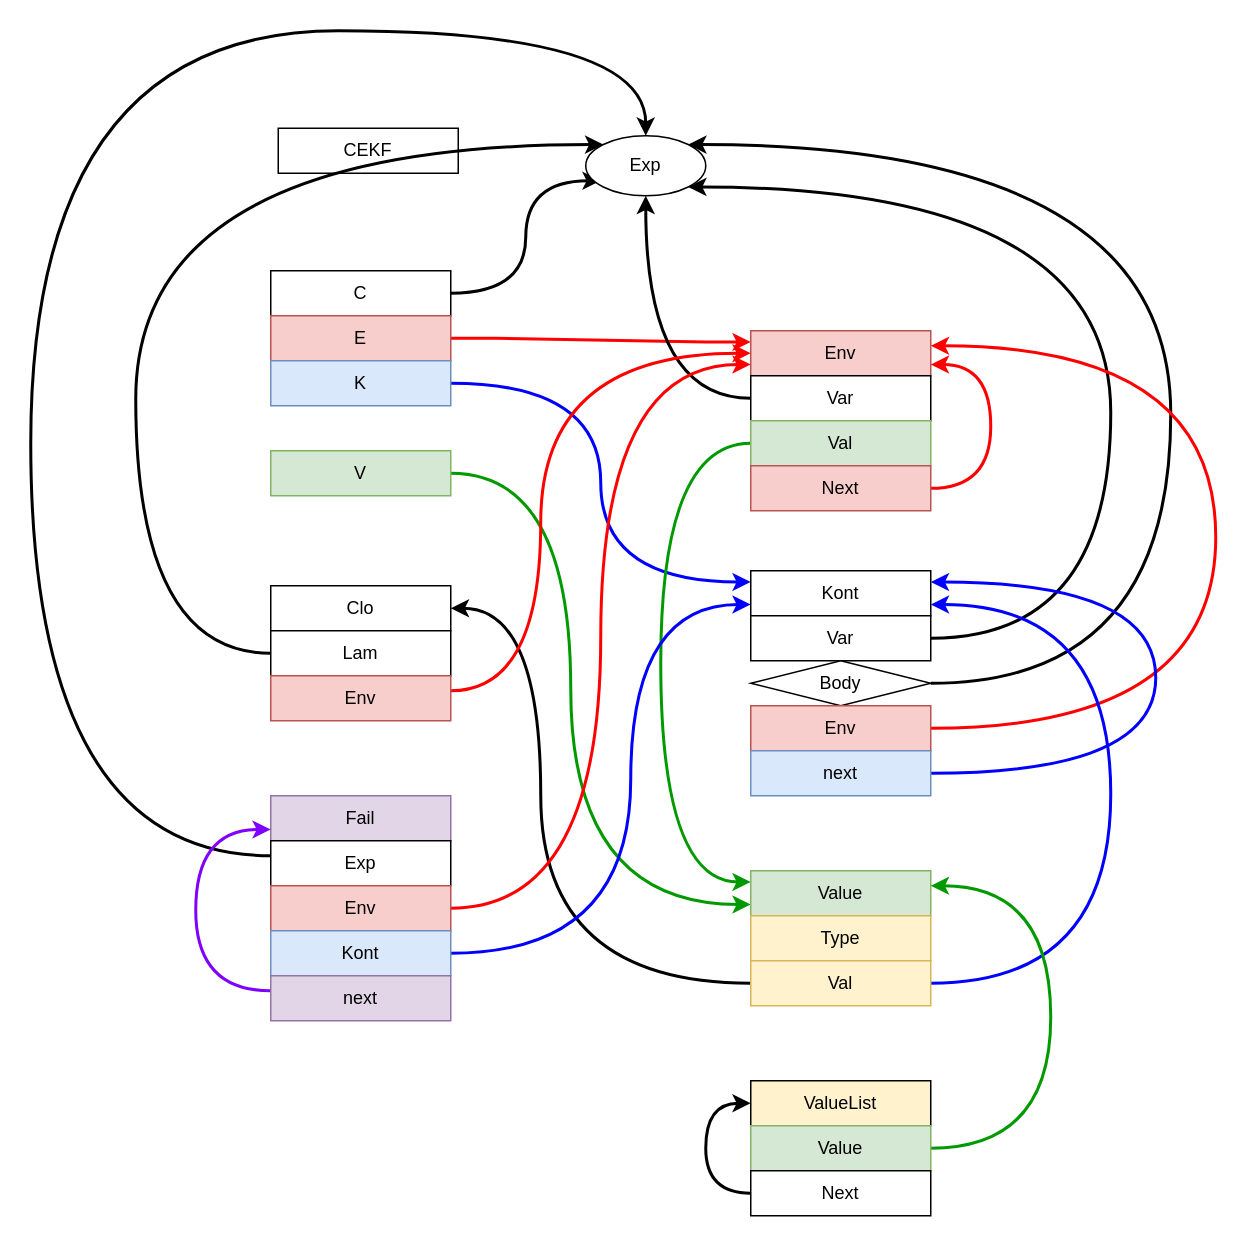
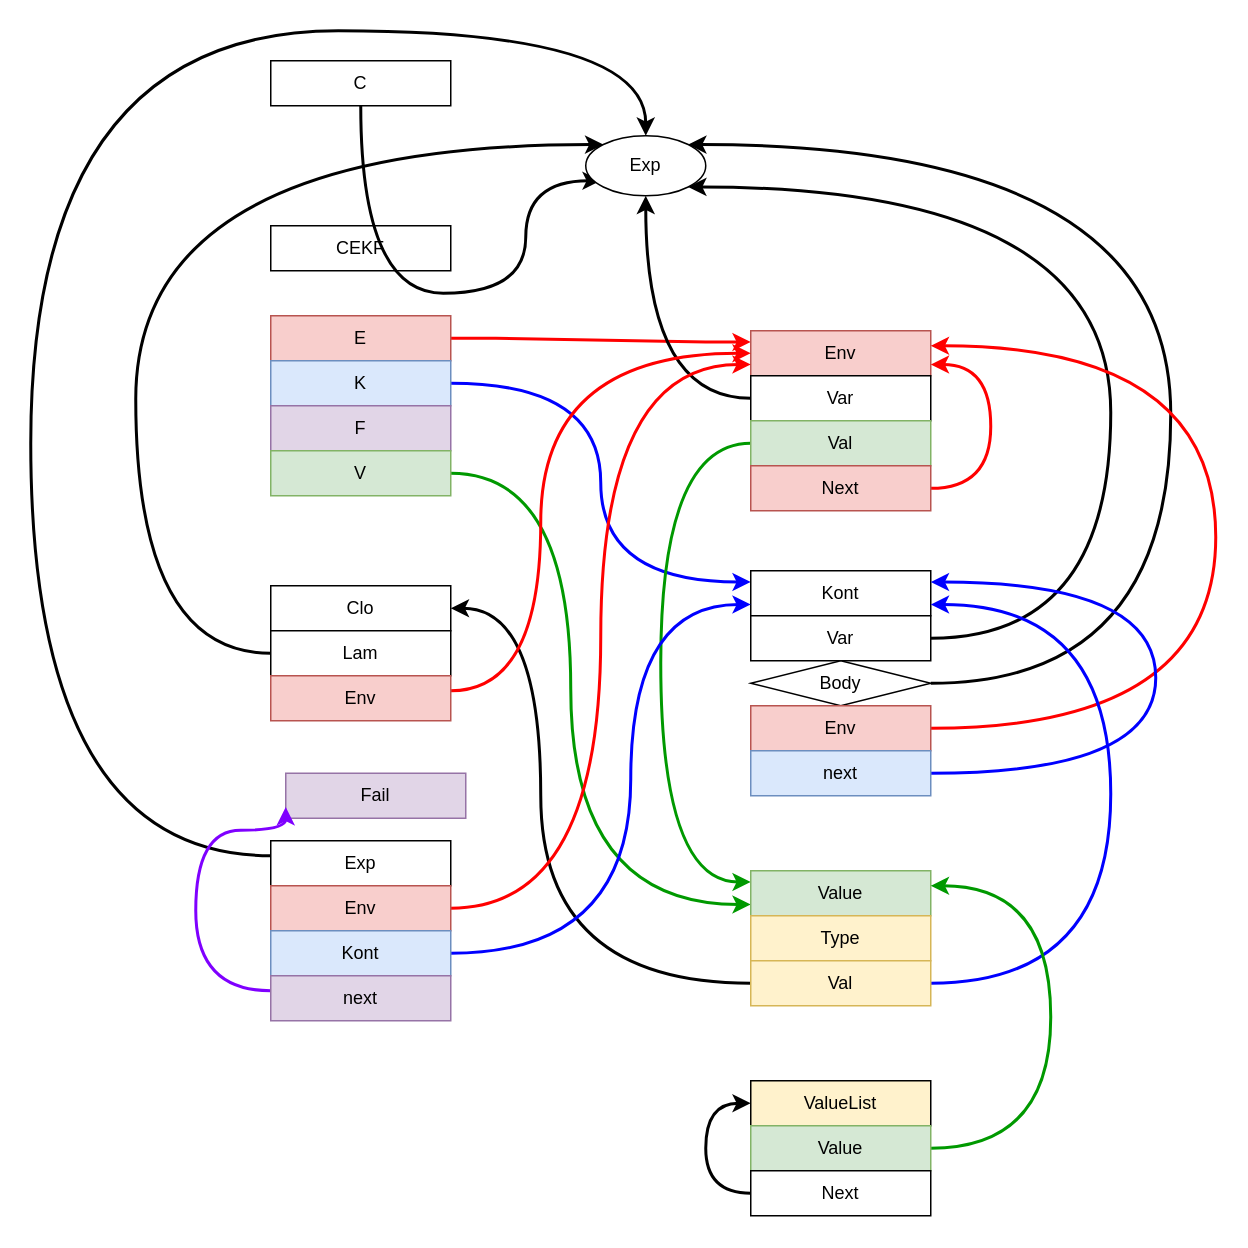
  <mxCell id="0" />
  <mxCell id="1" parent="0" />
- <mxCell id="2" value="CEKF" style="rounded=0;whiteSpace=wrap;html=1;" vertex="1" parent="1"><mxGeometry x="185" y="85" width="120" height="30" as="geometry" /></mxCell>
+ <mxCell id="2" value="CEKF" style="rounded=0;whiteSpace=wrap;html=1;" vertex="1" parent="1"><mxGeometry y="150" width="120" height="30" as="geometry" x="180" /></mxCell>
  <mxCell id="3" style="edgeStyle=orthogonalEdgeStyle;rounded=0;orthogonalLoop=1;jettySize=auto;html=1;curved=1;strokeWidth=2;" edge="1" parent="1" source="4"><mxGeometry relative="1" as="geometry"><mxPoint x="400" y="120" as="targetPoint" /><Array as="points"><mxPoint x="350" y="195" /><mxPoint x="350" y="120" /></Array></mxGeometry></mxCell>
- <mxCell id="4" value="C" style="rounded=0;whiteSpace=wrap;html=1;" vertex="1" parent="1"><mxGeometry y="180" width="120" height="30" as="geometry" x="180" /></mxCell>
+ <mxCell id="4" value="C" style="rounded=0;whiteSpace=wrap;html=1;" vertex="1" parent="1"><mxGeometry x="180" y="40" width="120" height="30" as="geometry" /></mxCell>
  <mxCell id="5" style="edgeStyle=entityRelationEdgeStyle;rounded=0;orthogonalLoop=1;jettySize=auto;html=1;entryX=0;entryY=0.25;entryDx=0;entryDy=0;strokeWidth=2;strokeColor=#FF0000;" edge="1" parent="1" source="6" target="11"><mxGeometry relative="1" as="geometry" /></mxCell>
  <mxCell id="6" value="E" style="rounded=0;whiteSpace=wrap;html=1;fillColor=#f8cecc;strokeColor=#b85450;" vertex="1" parent="1"><mxGeometry y="210" width="120" height="30" as="geometry" x="180" /></mxCell>
  <mxCell id="7" style="edgeStyle=orthogonalEdgeStyle;rounded=0;orthogonalLoop=1;jettySize=auto;html=1;entryX=0;entryY=0.25;entryDx=0;entryDy=0;strokeColor=#0000FF;strokeWidth=2;jumpStyle=arc;curved=1;" edge="1" parent="1" source="8" target="18"><mxGeometry relative="1" as="geometry"><mxPoint x="500" y="415" as="targetPoint" /></mxGeometry></mxCell>
  <mxCell id="8" value="K" style="rounded=0;whiteSpace=wrap;html=1;fillColor=#dae8fc;strokeColor=#6c8ebf;" vertex="1" parent="1"><mxGeometry y="240" width="120" height="30" as="geometry" x="180" /></mxCell>
+ <mxCell id="9" value="F" style="rounded=0;whiteSpace=wrap;html=1;fillColor=#e1d5e7;strokeColor=#9673a6;" vertex="1" parent="1"><mxGeometry y="270" width="120" height="30" as="geometry" x="180" /></mxCell>
  <mxCell id="10" value="Exp" style="ellipse;whiteSpace=wrap;html=1;" vertex="1" parent="1"><mxGeometry x="390" y="90" width="80" height="40" as="geometry" /></mxCell>
  <mxCell id="11" value="Env" style="rounded=0;whiteSpace=wrap;html=1;fillColor=#f8cecc;strokeColor=#b85450;" vertex="1" parent="1"><mxGeometry x="500" y="220" width="120" height="30" as="geometry" /></mxCell>
  <mxCell id="12" style="edgeStyle=orthogonalEdgeStyle;rounded=0;orthogonalLoop=1;jettySize=auto;html=1;entryX=0;entryY=0.25;entryDx=0;entryDy=0;strokeColor=#009900;strokeWidth=2;jumpStyle=arc;curved=1;" edge="1" parent="1" source="15" target="29"><mxGeometry relative="1" as="geometry"><Array as="points"><mxPoint x="440" y="295" /><mxPoint x="440" y="588" /></Array></mxGeometry></mxCell>
  <mxCell id="13" style="edgeStyle=orthogonalEdgeStyle;rounded=0;orthogonalLoop=1;jettySize=auto;html=1;entryX=0.5;entryY=1;entryDx=0;entryDy=0;curved=1;strokeWidth=2;" edge="1" parent="1" source="14" target="10"><mxGeometry relative="1" as="geometry"><Array as="points"><mxPoint x="430" y="265" /></Array></mxGeometry></mxCell>
  <mxCell id="14" value="Var" style="rounded=0;whiteSpace=wrap;html=1;" vertex="1" parent="1"><mxGeometry x="500" y="250" width="120" height="30" as="geometry" /></mxCell>
  <mxCell id="15" value="Val" style="rounded=0;whiteSpace=wrap;html=1;fillColor=#d5e8d4;strokeColor=#82b366;" vertex="1" parent="1"><mxGeometry x="500" y="280" width="120" height="30" as="geometry" /></mxCell>
  <mxCell id="16" style="edgeStyle=orthogonalEdgeStyle;rounded=0;orthogonalLoop=1;jettySize=auto;html=1;entryX=1;entryY=0.75;entryDx=0;entryDy=0;jumpStyle=arc;strokeColor=#FF0000;strokeWidth=2;curved=1;" edge="1" parent="1" source="17" target="11"><mxGeometry relative="1" as="geometry"><Array as="points"><mxPoint x="660" y="325" /><mxPoint x="660" y="243" /></Array></mxGeometry></mxCell>
  <mxCell id="17" value="Next" style="rounded=0;whiteSpace=wrap;html=1;fillColor=#f8cecc;strokeColor=#b85450;" vertex="1" parent="1"><mxGeometry x="500" y="310" width="120" height="30" as="geometry" /></mxCell>
  <mxCell id="18" value="Kont" style="rounded=0;whiteSpace=wrap;html=1;" vertex="1" parent="1"><mxGeometry x="500" y="380" width="120" height="30" as="geometry" /></mxCell>
  <mxCell id="19" style="edgeStyle=orthogonalEdgeStyle;rounded=0;orthogonalLoop=1;jettySize=auto;html=1;curved=1;strokeWidth=2;exitX=1;exitY=0.5;exitDx=0;exitDy=0;entryX=1;entryY=1;entryDx=0;entryDy=0;" edge="1" parent="1" source="20" target="10"><mxGeometry relative="1" as="geometry"><mxPoint x="520" y="180" as="targetPoint" /><Array as="points"><mxPoint x="740" y="425" /><mxPoint x="740" y="124" /></Array></mxGeometry></mxCell>
  <mxCell id="20" value="Var" style="rounded=0;whiteSpace=wrap;html=1;" vertex="1" parent="1"><mxGeometry x="500" y="410" width="120" height="30" as="geometry" /></mxCell>
  <mxCell id="21" style="edgeStyle=orthogonalEdgeStyle;rounded=0;orthogonalLoop=1;jettySize=auto;html=1;entryX=1;entryY=0;entryDx=0;entryDy=0;curved=1;strokeWidth=2;" edge="1" parent="1" source="22" target="10"><mxGeometry relative="1" as="geometry"><Array as="points"><mxPoint x="780" y="455" /><mxPoint x="780" y="96" /></Array></mxGeometry></mxCell>
  <mxCell id="22" value="Body" style="rhombus;whiteSpace=wrap;html=1;" vertex="1" parent="1"><mxGeometry x="500" y="440" width="120" height="30" as="geometry" /></mxCell>
  <mxCell id="23" style="edgeStyle=orthogonalEdgeStyle;rounded=0;orthogonalLoop=1;jettySize=auto;html=1;entryX=0;entryY=0.75;entryDx=0;entryDy=0;strokeColor=#009900;strokeWidth=2;curved=1;" edge="1" parent="1" source="24" target="29"><mxGeometry relative="1" as="geometry"><Array as="points"><mxPoint x="380" y="315" /><mxPoint x="380" y="603" /></Array></mxGeometry></mxCell>
  <mxCell id="24" value="V" style="rounded=0;whiteSpace=wrap;html=1;fillColor=#d5e8d4;strokeColor=#82b366;" vertex="1" parent="1"><mxGeometry y="300" width="120" height="30" as="geometry" x="180" /></mxCell>
  <mxCell id="25" style="edgeStyle=orthogonalEdgeStyle;rounded=0;orthogonalLoop=1;jettySize=auto;html=1;jumpStyle=arc;strokeColor=#FF0000;strokeWidth=2;curved=1;" edge="1" parent="1" source="26"><mxGeometry relative="1" as="geometry"><mxPoint x="620" y="230" as="targetPoint" /><Array as="points"><mxPoint x="810" y="485" /><mxPoint x="810" y="230" /></Array></mxGeometry></mxCell>
  <mxCell id="26" value="Env" style="rounded=0;whiteSpace=wrap;html=1;fillColor=#f8cecc;strokeColor=#b85450;" vertex="1" parent="1"><mxGeometry x="500" y="470" width="120" height="30" as="geometry" /></mxCell>
  <mxCell id="27" style="edgeStyle=orthogonalEdgeStyle;rounded=0;orthogonalLoop=1;jettySize=auto;html=1;entryX=1;entryY=0.25;entryDx=0;entryDy=0;jumpStyle=arc;strokeColor=#0000FF;strokeWidth=2;curved=1;" edge="1" parent="1" source="28" target="18"><mxGeometry relative="1" as="geometry"><mxPoint x="380" y="335" as="targetPoint" /><Array as="points"><mxPoint x="770" y="515" /><mxPoint x="770" y="388" /></Array></mxGeometry></mxCell>
  <mxCell id="28" value="next" style="rounded=0;whiteSpace=wrap;html=1;fillColor=#dae8fc;strokeColor=#6c8ebf;" vertex="1" parent="1"><mxGeometry x="500" y="500" width="120" height="30" as="geometry" /></mxCell>
  <mxCell id="29" value="Value" style="rounded=0;whiteSpace=wrap;html=1;fillColor=#d5e8d4;strokeColor=#82b366;" vertex="1" parent="1"><mxGeometry x="500" y="580" width="120" height="30" as="geometry" /></mxCell>
  <mxCell id="30" value="Type" style="rounded=0;whiteSpace=wrap;html=1;fillColor=#fff2cc;strokeColor=#d6b656;" vertex="1" parent="1"><mxGeometry x="500" y="610" width="120" height="30" as="geometry" /></mxCell>
  <mxCell id="31" style="edgeStyle=orthogonalEdgeStyle;rounded=0;orthogonalLoop=1;jettySize=auto;html=1;entryX=1;entryY=0.5;entryDx=0;entryDy=0;curved=1;strokeWidth=2;" edge="1" parent="1" source="33" target="34"><mxGeometry relative="1" as="geometry"><Array as="points"><mxPoint x="360" y="655" /><mxPoint x="360" y="405" /></Array></mxGeometry></mxCell>
  <mxCell id="32" style="edgeStyle=orthogonalEdgeStyle;rounded=0;orthogonalLoop=1;jettySize=auto;html=1;curved=1;strokeColor=#0000FF;strokeWidth=2;entryX=1;entryY=0.75;entryDx=0;entryDy=0;" edge="1" parent="1" source="33" target="18"><mxGeometry relative="1" as="geometry"><mxPoint x="750" y="430" as="targetPoint" /><Array as="points"><mxPoint x="740" y="655" /><mxPoint x="740" y="403" /></Array></mxGeometry></mxCell>
  <mxCell id="33" value="Val" style="rounded=0;whiteSpace=wrap;html=1;fillColor=#fff2cc;strokeColor=#d6b656;" vertex="1" parent="1"><mxGeometry x="500" y="640" width="120" height="30" as="geometry" /></mxCell>
  <mxCell id="34" value="Clo" style="rounded=0;whiteSpace=wrap;html=1;" vertex="1" parent="1"><mxGeometry y="390" width="120" height="30" as="geometry" x="180" /></mxCell>
  <mxCell id="35" value="ValueList" style="rounded=0;whiteSpace=wrap;html=1;fillColor=#fff2cc;" vertex="1" parent="1"><mxGeometry x="500" y="720" width="120" height="30" as="geometry" /></mxCell>
  <mxCell id="36" style="edgeStyle=orthogonalEdgeStyle;rounded=0;orthogonalLoop=1;jettySize=auto;html=1;strokeColor=#009900;strokeWidth=2;curved=1;" edge="1" parent="1" source="37"><mxGeometry relative="1" as="geometry"><mxPoint x="620" y="590" as="targetPoint" /><Array as="points"><mxPoint x="700" y="765" /><mxPoint x="700" y="590" /></Array></mxGeometry></mxCell>
  <mxCell id="37" value="Value" style="rounded=0;whiteSpace=wrap;html=1;fillColor=#d5e8d4;strokeColor=#82b366;" vertex="1" parent="1"><mxGeometry x="500" y="750" width="120" height="30" as="geometry" /></mxCell>
  <mxCell id="38" style="edgeStyle=orthogonalEdgeStyle;rounded=0;orthogonalLoop=1;jettySize=auto;html=1;entryX=0;entryY=0.5;entryDx=0;entryDy=0;strokeWidth=2;jumpStyle=arc;curved=1;" edge="1" parent="1" source="39" target="35"><mxGeometry relative="1" as="geometry"><Array as="points"><mxPoint x="470" y="795" /><mxPoint x="470" y="735" /></Array></mxGeometry></mxCell>
  <mxCell id="39" value="Next" style="rounded=0;whiteSpace=wrap;html=1;" vertex="1" parent="1"><mxGeometry x="500" y="780" width="120" height="30" as="geometry" /></mxCell>
  <mxCell id="40" style="edgeStyle=orthogonalEdgeStyle;rounded=0;orthogonalLoop=1;jettySize=auto;html=1;curved=1;strokeWidth=2;entryX=0;entryY=0;entryDx=0;entryDy=0;" edge="1" parent="1" source="41" target="10"><mxGeometry relative="1" as="geometry"><mxPoint x="360" y="110" as="targetPoint" /><Array as="points"><mxPoint x="90" y="435" /><mxPoint x="90" y="96" /></Array></mxGeometry></mxCell>
  <mxCell id="41" value="Lam" style="rounded=0;whiteSpace=wrap;html=1;" vertex="1" parent="1"><mxGeometry y="420" width="120" height="30" as="geometry" x="180" /></mxCell>
  <mxCell id="42" style="edgeStyle=orthogonalEdgeStyle;rounded=0;orthogonalLoop=1;jettySize=auto;html=1;entryX=0;entryY=0.5;entryDx=0;entryDy=0;jumpStyle=arc;strokeColor=#FF0000;strokeWidth=2;curved=1;" edge="1" parent="1" source="43" target="11"><mxGeometry relative="1" as="geometry"><Array as="points"><mxPoint x="360" y="460" /><mxPoint x="360" y="235" /></Array></mxGeometry></mxCell>
  <mxCell id="43" value="Env" style="rounded=0;whiteSpace=wrap;html=1;fillColor=#f8cecc;strokeColor=#b85450;" vertex="1" parent="1"><mxGeometry y="450" width="120" height="30" as="geometry" x="180" /></mxCell>
- <mxCell id="44" value="Fail" style="rounded=0;whiteSpace=wrap;html=1;fillColor=#e1d5e7;strokeColor=#9673a6;" vertex="1" parent="1"><mxGeometry y="530" width="120" height="30" as="geometry" x="180" /></mxCell>
+ <mxCell id="44" value="Fail" style="rounded=0;whiteSpace=wrap;html=1;fillColor=#e1d5e7;strokeColor=#9673a6;" vertex="1" parent="1"><mxGeometry x="190" y="515" width="120" height="30" as="geometry" /></mxCell>
  <mxCell id="45" style="edgeStyle=orthogonalEdgeStyle;rounded=0;orthogonalLoop=1;jettySize=auto;html=1;curved=1;entryX=0.5;entryY=0;entryDx=0;entryDy=0;strokeWidth=2;" edge="1" parent="1" source="46" target="10"><mxGeometry relative="1" as="geometry"><mxPoint x="420" y="140" as="targetPoint" /><Array as="points"><mxPoint x="20" y="570" /><mxPoint x="20" y="20" /><mxPoint x="430" y="20" /></Array></mxGeometry></mxCell>
  <mxCell id="46" value="Exp" style="rounded=0;whiteSpace=wrap;html=1;" vertex="1" parent="1"><mxGeometry y="560" width="120" height="30" as="geometry" x="180" /></mxCell>
  <mxCell id="47" style="edgeStyle=orthogonalEdgeStyle;rounded=0;orthogonalLoop=1;jettySize=auto;html=1;jumpStyle=arc;strokeColor=#FF0000;strokeWidth=2;entryX=0;entryY=0.75;entryDx=0;entryDy=0;curved=1;" edge="1" parent="1" source="48" target="11"><mxGeometry relative="1" as="geometry"><mxPoint x="440" y="200" as="targetPoint" /><Array as="points"><mxPoint x="400" y="605" /><mxPoint x="400" y="243" /></Array></mxGeometry></mxCell>
  <mxCell id="48" value="Env" style="rounded=0;whiteSpace=wrap;html=1;fillColor=#f8cecc;strokeColor=#b85450;" vertex="1" parent="1"><mxGeometry y="590" width="120" height="30" as="geometry" x="180" /></mxCell>
  <mxCell id="49" style="edgeStyle=orthogonalEdgeStyle;rounded=0;orthogonalLoop=1;jettySize=auto;html=1;jumpStyle=arc;strokeColor=#0000FF;strokeWidth=2;entryX=0;entryY=0.75;entryDx=0;entryDy=0;curved=1;" edge="1" parent="1" source="50" target="18"><mxGeometry relative="1" as="geometry"><mxPoint x="500" y="370" as="targetPoint" /><Array as="points"><mxPoint x="420" y="635" /><mxPoint x="420" y="403" /></Array></mxGeometry></mxCell>
  <mxCell id="50" value="Kont" style="rounded=0;whiteSpace=wrap;html=1;fillColor=#dae8fc;strokeColor=#6c8ebf;" vertex="1" parent="1"><mxGeometry y="620" width="120" height="30" as="geometry" x="180" /></mxCell>
  <mxCell id="51" style="edgeStyle=orthogonalEdgeStyle;rounded=0;orthogonalLoop=1;jettySize=auto;html=1;entryX=0;entryY=0.75;entryDx=0;entryDy=0;jumpStyle=arc;strokeColor=#7F00FF;strokeWidth=2;curved=1;" edge="1" parent="1" source="52" target="44"><mxGeometry relative="1" as="geometry"><mxPoint x="80" y="605" as="targetPoint" /><Array as="points"><mxPoint x="130" y="660" /><mxPoint x="130" y="553" /></Array></mxGeometry></mxCell>
  <mxCell id="52" value="next" style="rounded=0;whiteSpace=wrap;html=1;fillColor=#e1d5e7;strokeColor=#9673a6;" vertex="1" parent="1"><mxGeometry y="650" width="120" height="30" as="geometry" x="180" /></mxCell>
